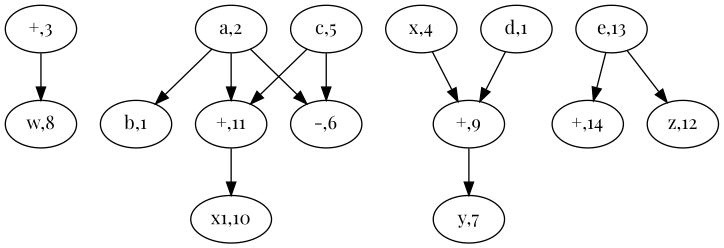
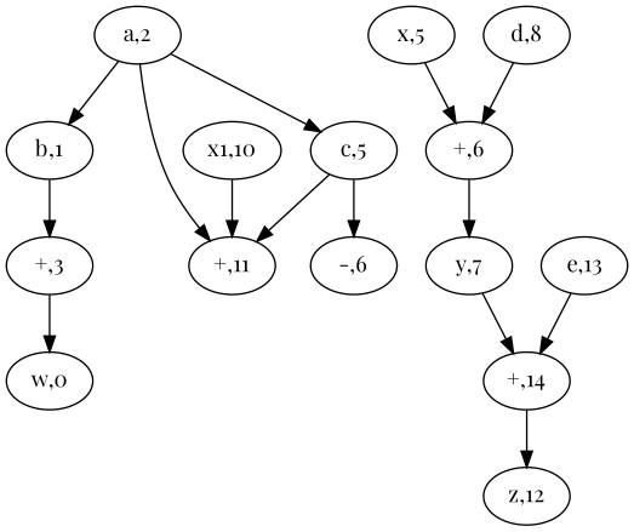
  digraph {
    fontname="Playfair Display"
    node [fontname="Playfair Display"]
    edge [fontname="Playfair Display"]
-   n1 [label="w,8"]
+   n1 [label="w,0"]
    n2 [label="b,1"]
    n3 [label="+,3"]
    n4 [label="a,2"]
    n5 [label="-,6"]
    n6 [label="+,11"]
    n7 [label="x1,10"]
-   n8 [label="x,4"]
-   n9 [label="+,9"]
+   n8 [label="x,5"]
+   n9 [label="+,6"]
    n10 [label="y,7"]
    n11 [label="+,14"]
    n12 [label="z,12"]
    n13 [label="c,5"]
-   n14 [label="d,1"]
+   n14 [label="d,8"]
    n15 [label="e,13"]
+   n2 -> n3
    n3 -> n1
    n4 -> n2
-   n4 -> n5
+   n4 -> n13
    n4 -> n6
-   n6 -> n7
+   n7 -> n6
    n8 -> n9
    n9 -> n10
-   n15 -> n12
+   n10 -> n11
+   n11 -> n12
    n13 -> n5
    n13 -> n6
    n14 -> n9
    n15 -> n11
  }
